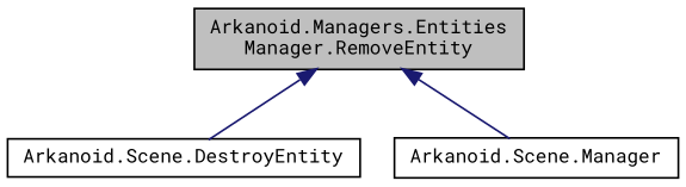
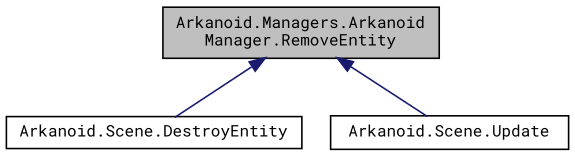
  digraph {
    fontname="Roboto Mono"
    rankdir=TB
    node [color=black fillcolor=white fontname="Roboto Mono" fontsize=10 shape=record style=filled]
    edge [color=midnightblue dir=back fontname="Roboto Mono" fontsize=10 labelfontname=Helvetica labelfontsize=10 style=solid]
-   n1 [fillcolor=grey75 fontcolor=black height=0.2 label="Arkanoid.Managers.Entities\lManager.RemoveEntity" width=0.4]
+   n1 [fillcolor=grey75 fontcolor=black height=0.2 label="Arkanoid.Managers.Arkanoid\lManager.RemoveEntity" width=0.4]
    n2 [height=0.2 label="Arkanoid.Scene.DestroyEntity" width=0.4]
-   n3 [height=0.2 label="Arkanoid.Scene.Manager" width=0.4]
+   n3 [height=0.2 label="Arkanoid.Scene.Update" width=0.4]
    n1 -> n2
    n1 -> n3
  }
